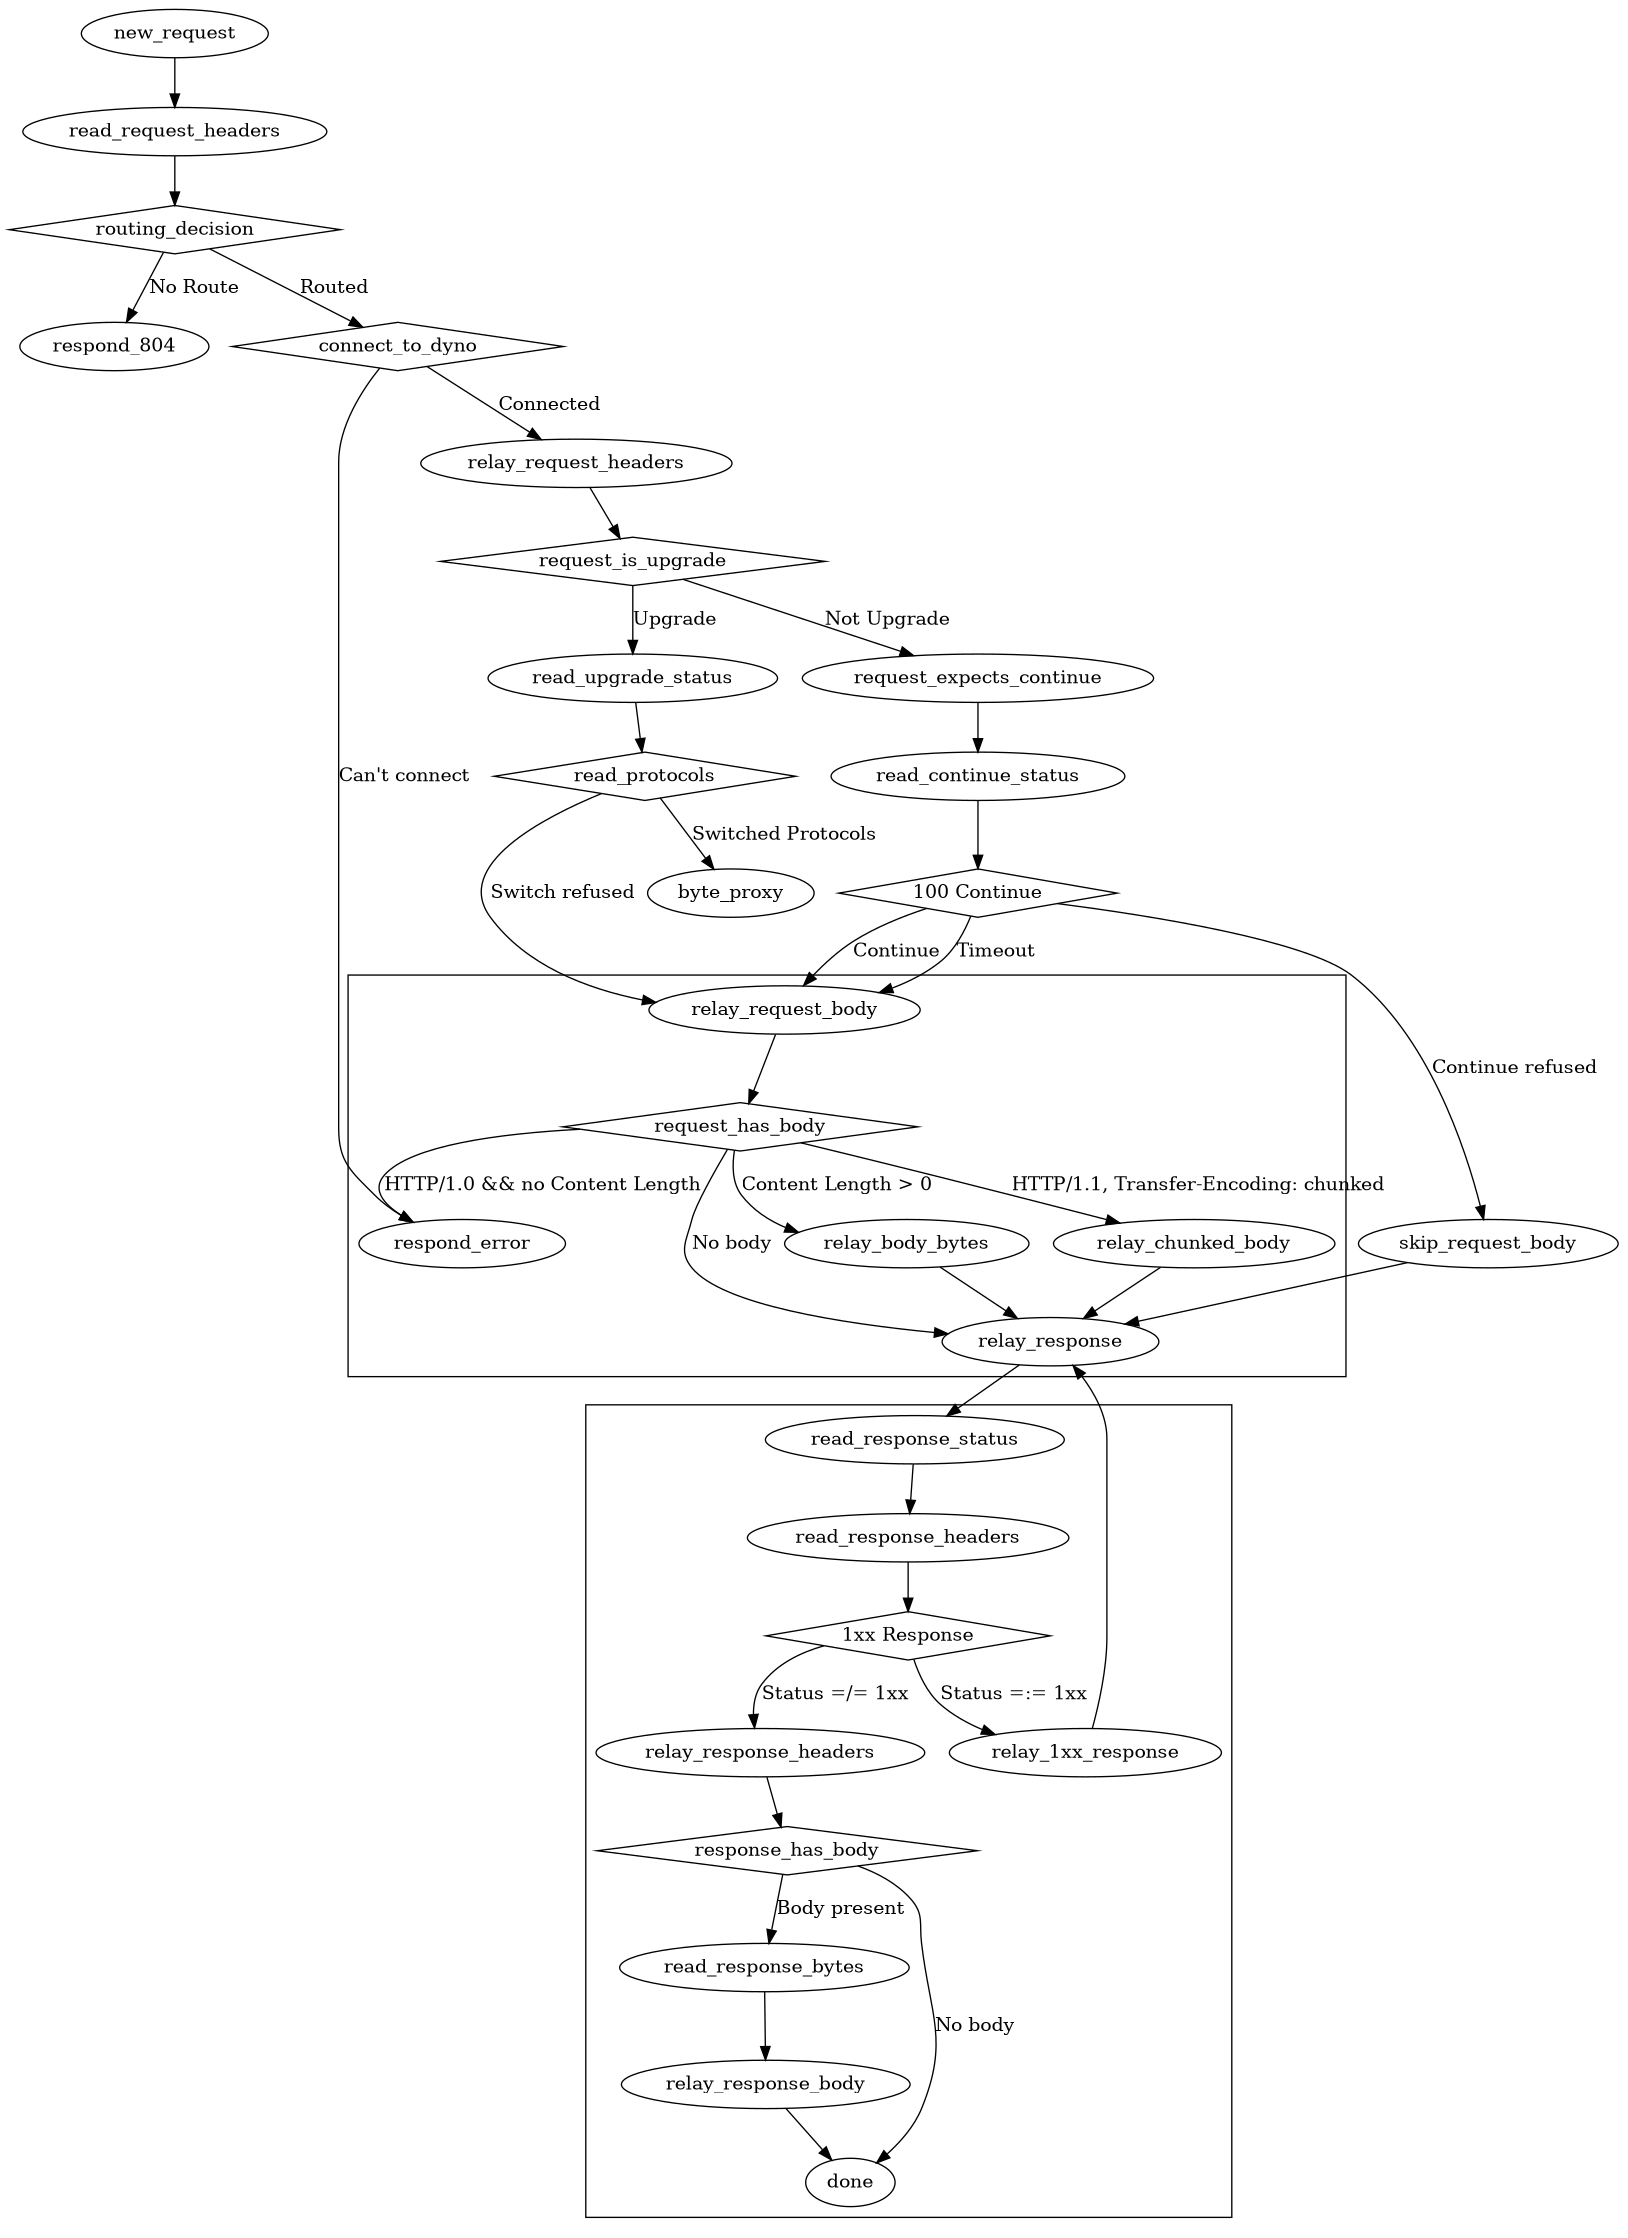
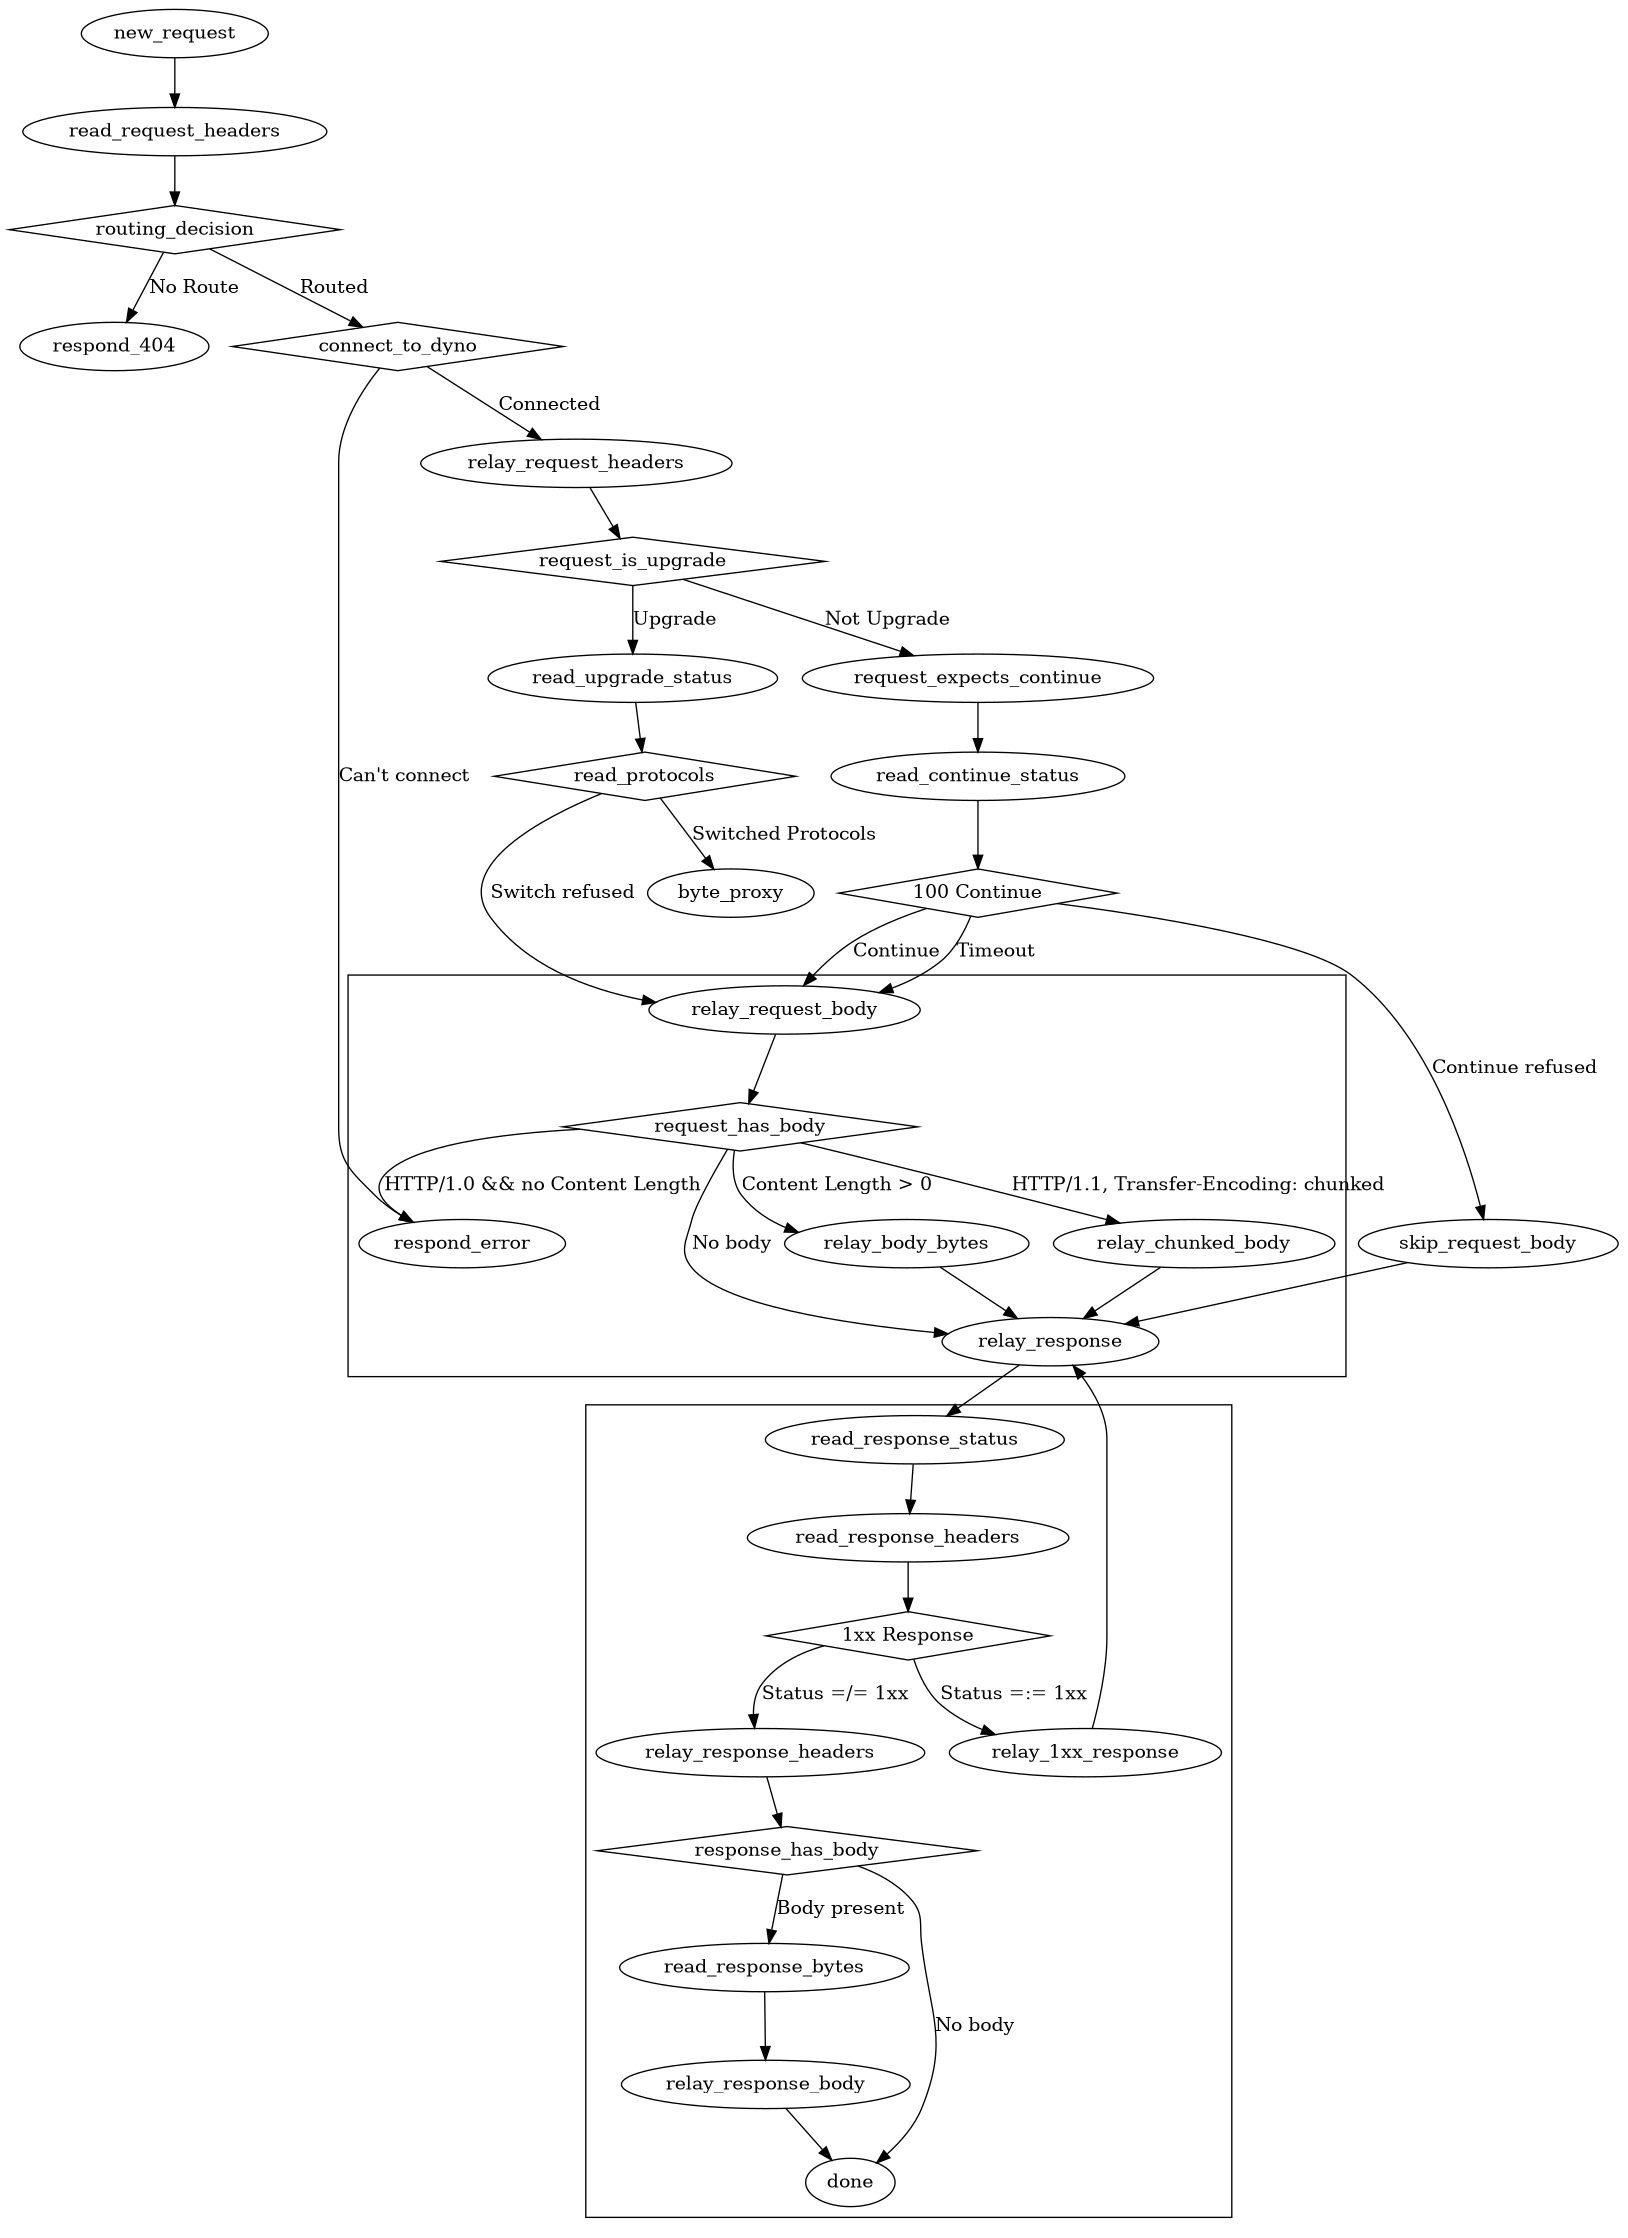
  digraph {
    request_has_body [shape=diamond]
    relay_request_body
    respond_error
    relay_response
    relay_body_bytes
    relay_chunked_body
    read_response_status
    read_response_headers
    "1xx Response" [shape=diamond]
    relay_response_headers
    relay_1xx_response
    response_has_body [shape=diamond]
    n13 [label=read_response_bytes]
    done
    relay_response_body
    new_request
    read_request_headers
    routing_decision [shape=diamond]
-   respond_404 [label=respond_804]
+   respond_404
    connect_to_dyno [shape=diamond]
    relay_request_headers
    request_is_upgrade [shape=diamond]
    read_upgrade_status
    request_expects_continue
    n25 [label=read_protocols shape=diamond]
    read_continue_status
    byte_proxy
    "100 Continue" [shape=diamond]
    skip_request_body
    subgraph cluster_1 {
      request_has_body
      relay_request_body
      respond_error
      relay_response
      relay_body_bytes
      relay_chunked_body
    }
    subgraph cluster_2 {
      read_response_status
      read_response_headers
      "1xx Response"
      relay_response_headers
      relay_1xx_response
      response_has_body
      n13
      done
      relay_response_body
    }
    request_has_body -> respond_error [label="HTTP/1.0 && no Content Length"]
    request_has_body -> relay_response [label="No body"]
    request_has_body -> relay_body_bytes [label="Content Length > 0"]
    request_has_body -> relay_chunked_body [label="HTTP/1.1, Transfer-Encoding: chunked"]
    relay_request_body -> request_has_body
    relay_response -> read_response_status
    relay_body_bytes -> relay_response
    relay_chunked_body -> relay_response
    read_response_status -> read_response_headers
    read_response_headers -> "1xx Response"
    "1xx Response" -> relay_response_headers [label="Status =/= 1xx"]
    "1xx Response" -> relay_1xx_response [label="Status =:= 1xx"]
    relay_response_headers -> response_has_body
    relay_1xx_response -> relay_response
    response_has_body -> n13 [label="Body present"]
    response_has_body -> done [label="No body"]
    n13 -> relay_response_body
    relay_response_body -> done
    new_request -> read_request_headers
    read_request_headers -> routing_decision
    routing_decision -> respond_404 [label="No Route"]
    routing_decision -> connect_to_dyno [label=Routed]
    connect_to_dyno -> respond_error [label="Can't connect"]
    connect_to_dyno -> relay_request_headers [label=Connected]
    relay_request_headers -> request_is_upgrade
    request_is_upgrade -> read_upgrade_status [label=Upgrade]
    request_is_upgrade -> request_expects_continue [label="Not Upgrade"]
    read_upgrade_status -> n25
    request_expects_continue -> read_continue_status
    n25 -> relay_request_body [label="Switch refused"]
    n25 -> byte_proxy [label="Switched Protocols"]
    read_continue_status -> "100 Continue"
    "100 Continue" -> relay_request_body [label=Continue]
    "100 Continue" -> relay_request_body [label=Timeout]
    "100 Continue" -> skip_request_body [label="Continue refused"]
    skip_request_body -> relay_response
  }
